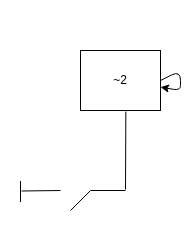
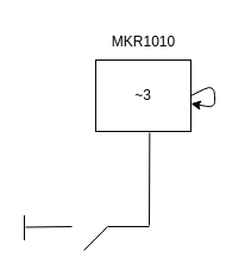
  <mxCell id="0" />
  <mxCell id="1" parent="0" />
  <mxCell id="2" value="" style="rounded=0;whiteSpace=wrap;html=1;strokeColor=#030303;fillColor=none;" parent="1" vertex="1"><mxGeometry x="80" y="50" width="80" height="60" as="geometry" /></mxCell>
  <mxCell id="3" value="" style="edgeStyle=none;orthogonalLoop=1;jettySize=auto;html=1;strokeColor=#030303;endArrow=none;endFill=0;" parent="1" edge="1"><mxGeometry width="100" relative="1" as="geometry"><mxPoint x="21" y="190.5" as="sourcePoint" /><mxPoint x="60" y="190" as="targetPoint" /><Array as="points" /></mxGeometry></mxCell>
  <mxCell id="4" value="" style="edgeStyle=none;orthogonalLoop=1;jettySize=auto;html=1;strokeColor=#030303;endArrow=none;endFill=0;endSize=3;startSize=3;" parent="1" edge="1"><mxGeometry width="100" relative="1" as="geometry"><mxPoint x="20" y="201.5" as="sourcePoint" /><mxPoint x="20" y="180.5" as="targetPoint" /><Array as="points" /></mxGeometry></mxCell>
  <mxCell id="5" value="" style="edgeStyle=none;orthogonalLoop=1;jettySize=auto;html=1;strokeColor=#030303;endArrow=none;endFill=0;" parent="1" edge="1"><mxGeometry width="100" relative="1" as="geometry"><mxPoint x="70" y="210" as="sourcePoint" /><mxPoint x="90" y="190" as="targetPoint" /><Array as="points" /></mxGeometry></mxCell>
  <mxCell id="6" value="" style="edgeStyle=none;orthogonalLoop=1;jettySize=auto;html=1;strokeColor=#030303;endArrow=none;endFill=0;" parent="1" edge="1"><mxGeometry width="100" relative="1" as="geometry"><mxPoint x="90" y="190" as="sourcePoint" /><mxPoint x="125" y="190" as="targetPoint" /><Array as="points" /></mxGeometry></mxCell>
  <mxCell id="7" value="" style="edgeStyle=none;orthogonalLoop=1;jettySize=auto;html=1;strokeColor=#030303;endArrow=none;endFill=0;entryX=0.369;entryY=1.034;entryDx=0;entryDy=0;entryPerimeter=0;" parent="1" edge="1"><mxGeometry width="100" relative="1" as="geometry"><mxPoint x="125" y="189" as="sourcePoint" /><mxPoint x="125.35" y="111.04" as="targetPoint" /><Array as="points" /></mxGeometry></mxCell>
- <mxCell id="8" value="&lt;font color=&quot;#030303&quot;&gt;~2&lt;/font&gt;" style="text;html=1;strokeColor=none;fillColor=none;align=center;verticalAlign=middle;whiteSpace=wrap;rounded=0;" parent="1" vertex="1"><mxGeometry x="90" y="65" width="60" height="30" as="geometry" /></mxCell>
+ <mxCell id="8" value="&lt;font color=&quot;#030303&quot;&gt;~3&lt;/font&gt;" style="text;html=1;strokeColor=none;fillColor=none;align=center;verticalAlign=middle;whiteSpace=wrap;rounded=0;" parent="1" vertex="1"><mxGeometry x="90" y="65" width="60" height="30" as="geometry" /></mxCell>
+ <mxCell id="9" value="&lt;font color=&quot;#030303&quot;&gt;MKR1010&lt;/font&gt;" style="text;html=1;align=center;verticalAlign=middle;resizable=0;points=[];autosize=1;strokeColor=none;fillColor=none;" parent="1" vertex="1"><mxGeometry x="80" y="20" width="80" height="30" as="geometry" /></mxCell>
  <mxCell id="10" style="edgeStyle=none;html=1;exitX=1;exitY=0.5;exitDx=0;exitDy=0;" edge="1" parent="1" source="2" target="2"><mxGeometry relative="1" as="geometry" /></mxCell>
